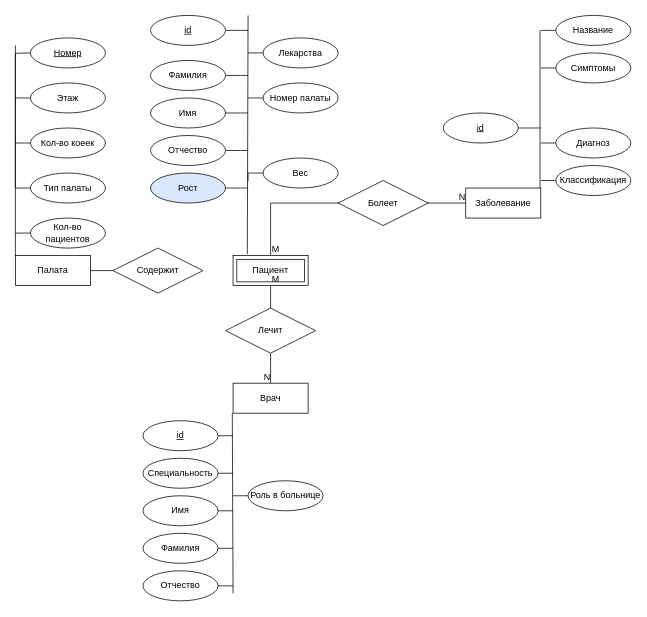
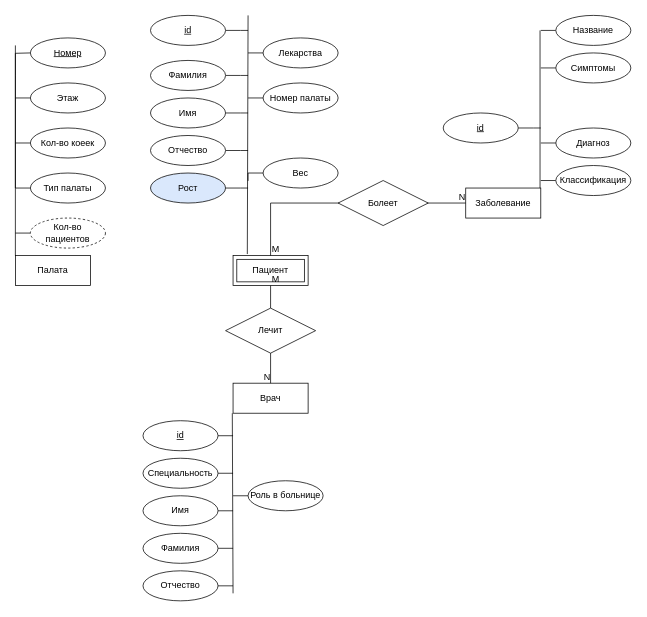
  <mxCell id="0" />
  <mxCell id="1" parent="0" />
  <mxCell id="2" value="Пациент" style="shape=ext;margin=3;double=1;whiteSpace=wrap;html=1;align=center;" parent="1" vertex="1"><mxGeometry x="310" y="340" width="100" height="40" as="geometry" /></mxCell>
  <mxCell id="3" value="Палата" style="whiteSpace=wrap;html=1;align=center;" parent="1" vertex="1"><mxGeometry x="20" y="340" width="100" height="40" as="geometry" /></mxCell>
  <mxCell id="4" value="Врач" style="whiteSpace=wrap;html=1;align=center;" parent="1" vertex="1"><mxGeometry x="310" y="510" width="100" height="40" as="geometry" /></mxCell>
  <mxCell id="5" value="Заболевание" style="whiteSpace=wrap;html=1;align=center;" parent="1" vertex="1"><mxGeometry x="620" y="250" width="100" height="40" as="geometry" /></mxCell>
  <mxCell id="6" value="" style="endArrow=none;html=1;rounded=0;entryX=0.5;entryY=0;entryDx=0;entryDy=0;exitX=0.5;exitY=1;exitDx=0;exitDy=0;" parent="1" source="2" target="4" edge="1"><mxGeometry relative="1" as="geometry"><mxPoint x="320" y="370" as="sourcePoint" /><mxPoint x="480" y="370" as="targetPoint" /></mxGeometry></mxCell>
  <mxCell id="7" value="M" style="resizable=0;html=1;align=left;verticalAlign=bottom;" parent="6" connectable="0" vertex="1"><mxGeometry x="-1" relative="1" as="geometry" /></mxCell>
  <mxCell id="8" value="N" style="resizable=0;html=1;align=right;verticalAlign=bottom;" parent="6" connectable="0" vertex="1"><mxGeometry x="1" relative="1" as="geometry" /></mxCell>
  <mxCell id="9" value="Лечит" style="shape=rhombus;perimeter=rhombusPerimeter;whiteSpace=wrap;html=1;align=center;" parent="1" vertex="1"><mxGeometry x="300" y="410" width="120" height="60" as="geometry" /></mxCell>
- <mxCell id="10" value="Содержит" style="shape=rhombus;perimeter=rhombusPerimeter;whiteSpace=wrap;html=1;align=center;" parent="1" vertex="1"><mxGeometry x="150" y="330" width="120" height="60" as="geometry" /></mxCell>
- <mxCell id="11" value="" style="endArrow=none;html=1;rounded=0;exitX=1;exitY=0.5;exitDx=0;exitDy=0;entryX=0;entryY=0.5;entryDx=0;entryDy=0;" parent="1" source="3" target="10" edge="1"><mxGeometry relative="1" as="geometry"><mxPoint x="120" y="360" as="sourcePoint" /><mxPoint x="310" y="360" as="targetPoint" /></mxGeometry></mxCell>
  <mxCell id="12" value="" style="endArrow=none;html=1;rounded=0;entryX=0;entryY=0.5;entryDx=0;entryDy=0;exitX=0.5;exitY=0;exitDx=0;exitDy=0;" parent="1" source="2" target="5" edge="1"><mxGeometry relative="1" as="geometry"><mxPoint x="320" y="370" as="sourcePoint" /><mxPoint x="480" y="370" as="targetPoint" /><Array as="points"><mxPoint x="360" y="270" /></Array></mxGeometry></mxCell>
  <mxCell id="13" value="M" style="resizable=0;html=1;align=left;verticalAlign=bottom;" parent="12" connectable="0" vertex="1"><mxGeometry x="-1" relative="1" as="geometry" /></mxCell>
  <mxCell id="14" value="N" style="resizable=0;html=1;align=right;verticalAlign=bottom;" parent="12" connectable="0" vertex="1"><mxGeometry x="1" relative="1" as="geometry" /></mxCell>
  <mxCell id="15" value="Болеет" style="shape=rhombus;perimeter=rhombusPerimeter;whiteSpace=wrap;html=1;align=center;" parent="1" vertex="1"><mxGeometry x="450" y="240" width="120" height="60" as="geometry" /></mxCell>
  <mxCell id="16" value="" style="endArrow=none;html=1;rounded=0;entryX=0.19;entryY=-0.05;entryDx=0;entryDy=0;entryPerimeter=0;" parent="1" target="2" edge="1"><mxGeometry relative="1" as="geometry"><mxPoint x="330" y="20" as="sourcePoint" /><mxPoint x="300" y="280" as="targetPoint" /></mxGeometry></mxCell>
  <mxCell id="17" value="" style="endArrow=none;html=1;rounded=0;entryX=0.25;entryY=0;entryDx=0;entryDy=0;" parent="1" edge="1"><mxGeometry relative="1" as="geometry"><mxPoint x="20" y="60" as="sourcePoint" /><mxPoint x="20" y="340" as="targetPoint" /></mxGeometry></mxCell>
  <mxCell id="18" value="" style="endArrow=none;html=1;rounded=0;" parent="1" edge="1"><mxGeometry relative="1" as="geometry"><mxPoint x="309" y="550" as="sourcePoint" /><mxPoint x="310" y="790" as="targetPoint" /></mxGeometry></mxCell>
  <mxCell id="19" value="" style="endArrow=none;html=1;rounded=0;entryX=0.25;entryY=0;entryDx=0;entryDy=0;" parent="1" edge="1"><mxGeometry relative="1" as="geometry"><mxPoint x="719" y="40" as="sourcePoint" /><mxPoint x="719" y="250" as="targetPoint" /></mxGeometry></mxCell>
  <mxCell id="20" style="edgeStyle=orthogonalEdgeStyle;rounded=0;orthogonalLoop=1;jettySize=auto;html=1;exitX=0;exitY=0.5;exitDx=0;exitDy=0;endArrow=none;endFill=0;" parent="1" edge="1"><mxGeometry relative="1" as="geometry"><mxPoint x="20" y="130" as="targetPoint" /><mxPoint x="40" y="70" as="sourcePoint" /></mxGeometry></mxCell>
  <mxCell id="21" style="edgeStyle=orthogonalEdgeStyle;rounded=0;orthogonalLoop=1;jettySize=auto;html=1;exitX=0;exitY=0.5;exitDx=0;exitDy=0;endArrow=none;endFill=0;" parent="1" source="22" edge="1"><mxGeometry relative="1" as="geometry"><mxPoint x="20" y="190" as="targetPoint" /></mxGeometry></mxCell>
  <mxCell id="22" value="Этаж" style="ellipse;whiteSpace=wrap;html=1;align=center;" parent="1" vertex="1"><mxGeometry x="40" y="110" width="100" height="40" as="geometry" /></mxCell>
  <mxCell id="23" style="edgeStyle=orthogonalEdgeStyle;rounded=0;orthogonalLoop=1;jettySize=auto;html=1;endArrow=none;endFill=0;" parent="1" source="24" edge="1"><mxGeometry relative="1" as="geometry"><mxPoint x="20" y="250" as="targetPoint" /></mxGeometry></mxCell>
  <mxCell id="24" value="Кол-во коеек" style="ellipse;whiteSpace=wrap;html=1;align=center;" parent="1" vertex="1"><mxGeometry x="40" y="170" width="100" height="40" as="geometry" /></mxCell>
  <mxCell id="25" style="edgeStyle=orthogonalEdgeStyle;rounded=0;orthogonalLoop=1;jettySize=auto;html=1;endArrow=none;endFill=0;" edge="1" parent="1" source="26"><mxGeometry relative="1" as="geometry"><mxPoint x="20" y="310" as="targetPoint" /></mxGeometry></mxCell>
- <mxCell id="26" value="Кол-во пациентов" style="ellipse;whiteSpace=wrap;html=1;align=center;" parent="1" vertex="1"><mxGeometry x="40" y="290" width="100" height="40" as="geometry" /></mxCell>
+ <mxCell id="26" value="Кол-во пациентов" style="ellipse;whiteSpace=wrap;html=1;align=center;dashed=1;" parent="1" vertex="1"><mxGeometry x="40" y="290" width="100" height="40" as="geometry" /></mxCell>
  <mxCell id="27" style="edgeStyle=orthogonalEdgeStyle;rounded=0;orthogonalLoop=1;jettySize=auto;html=1;endArrow=none;endFill=0;" parent="1" source="28" edge="1"><mxGeometry relative="1" as="geometry"><mxPoint x="330" y="40" as="targetPoint" /></mxGeometry></mxCell>
  <mxCell id="28" value="id" style="ellipse;whiteSpace=wrap;html=1;align=center;fontStyle=4;" parent="1" vertex="1"><mxGeometry x="200" y="20" width="100" height="40" as="geometry" /></mxCell>
  <mxCell id="29" style="edgeStyle=orthogonalEdgeStyle;rounded=0;orthogonalLoop=1;jettySize=auto;html=1;endArrow=none;endFill=0;" parent="1" source="30" edge="1"><mxGeometry relative="1" as="geometry"><mxPoint x="330" y="100" as="targetPoint" /></mxGeometry></mxCell>
  <mxCell id="30" value="Фамилия" style="ellipse;whiteSpace=wrap;html=1;align=center;" parent="1" vertex="1"><mxGeometry x="200" width="100" height="40" as="geometry" y="80" /></mxCell>
  <mxCell id="31" style="edgeStyle=orthogonalEdgeStyle;rounded=0;orthogonalLoop=1;jettySize=auto;html=1;endArrow=none;endFill=0;" parent="1" source="32" edge="1"><mxGeometry relative="1" as="geometry"><mxPoint x="330" y="150" as="targetPoint" /></mxGeometry></mxCell>
  <mxCell id="32" value="Имя" style="ellipse;whiteSpace=wrap;html=1;align=center;" parent="1" vertex="1"><mxGeometry x="200" y="130" width="100" height="40" as="geometry" /></mxCell>
  <mxCell id="33" style="edgeStyle=orthogonalEdgeStyle;rounded=0;orthogonalLoop=1;jettySize=auto;html=1;endArrow=none;endFill=0;" parent="1" source="34" edge="1"><mxGeometry relative="1" as="geometry"><mxPoint x="330" y="200" as="targetPoint" /></mxGeometry></mxCell>
  <mxCell id="34" value="Отчество" style="ellipse;whiteSpace=wrap;html=1;align=center;" parent="1" vertex="1"><mxGeometry x="200" y="180" width="100" height="40" as="geometry" /></mxCell>
  <mxCell id="35" style="edgeStyle=orthogonalEdgeStyle;rounded=0;orthogonalLoop=1;jettySize=auto;html=1;endArrow=none;endFill=0;" parent="1" edge="1"><mxGeometry relative="1" as="geometry"><mxPoint x="720" y="40" as="targetPoint" /><mxPoint x="740" y="40" as="sourcePoint" /></mxGeometry></mxCell>
  <mxCell id="36" style="edgeStyle=orthogonalEdgeStyle;rounded=0;orthogonalLoop=1;jettySize=auto;html=1;endArrow=none;endFill=0;" parent="1" source="37" edge="1"><mxGeometry relative="1" as="geometry"><mxPoint x="720" y="90" as="targetPoint" /></mxGeometry></mxCell>
  <mxCell id="37" value="Симптомы" style="ellipse;whiteSpace=wrap;html=1;align=center;" parent="1" vertex="1"><mxGeometry x="740" y="70" width="100" height="40" as="geometry" /></mxCell>
  <mxCell id="38" style="edgeStyle=orthogonalEdgeStyle;rounded=0;orthogonalLoop=1;jettySize=auto;html=1;endArrow=none;endFill=0;" parent="1" source="39" edge="1"><mxGeometry relative="1" as="geometry"><mxPoint x="720" y="190" as="targetPoint" /></mxGeometry></mxCell>
  <mxCell id="39" value="Диагноз" style="ellipse;whiteSpace=wrap;html=1;align=center;" parent="1" vertex="1"><mxGeometry x="740" y="170" width="100" height="40" as="geometry" /></mxCell>
  <mxCell id="40" style="edgeStyle=orthogonalEdgeStyle;rounded=0;orthogonalLoop=1;jettySize=auto;html=1;endArrow=none;endFill=0;" parent="1" source="41" edge="1"><mxGeometry relative="1" as="geometry"><mxPoint x="720" y="240" as="targetPoint" /></mxGeometry></mxCell>
  <mxCell id="41" value="Классификация" style="ellipse;whiteSpace=wrap;html=1;align=center;" parent="1" vertex="1"><mxGeometry x="740" y="220" width="100" height="40" as="geometry" /></mxCell>
  <mxCell id="42" style="edgeStyle=orthogonalEdgeStyle;rounded=0;orthogonalLoop=1;jettySize=auto;html=1;endArrow=none;endFill=0;" parent="1" source="43" edge="1"><mxGeometry relative="1" as="geometry"><mxPoint x="310" y="580" as="targetPoint" /></mxGeometry></mxCell>
  <mxCell id="43" value="id" style="ellipse;whiteSpace=wrap;html=1;align=center;fontStyle=4;" parent="1" vertex="1"><mxGeometry x="190" y="560" width="100" height="40" as="geometry" /></mxCell>
  <mxCell id="44" style="edgeStyle=orthogonalEdgeStyle;rounded=0;orthogonalLoop=1;jettySize=auto;html=1;endArrow=none;endFill=0;" parent="1" source="45" edge="1"><mxGeometry relative="1" as="geometry"><mxPoint x="310" y="630" as="targetPoint" /></mxGeometry></mxCell>
  <mxCell id="45" value="Специальность" style="ellipse;whiteSpace=wrap;html=1;align=center;" parent="1" vertex="1"><mxGeometry x="190" y="610" width="100" height="40" as="geometry" /></mxCell>
  <mxCell id="46" style="edgeStyle=orthogonalEdgeStyle;rounded=0;orthogonalLoop=1;jettySize=auto;html=1;endArrow=none;endFill=0;" parent="1" source="47" edge="1"><mxGeometry relative="1" as="geometry"><mxPoint x="310" y="680" as="targetPoint" /></mxGeometry></mxCell>
  <mxCell id="47" value="Имя" style="ellipse;whiteSpace=wrap;html=1;align=center;" parent="1" vertex="1"><mxGeometry x="190" y="660" width="100" height="40" as="geometry" /></mxCell>
  <mxCell id="48" style="edgeStyle=orthogonalEdgeStyle;rounded=0;orthogonalLoop=1;jettySize=auto;html=1;endArrow=none;endFill=0;" parent="1" source="49" edge="1"><mxGeometry relative="1" as="geometry"><mxPoint x="310" y="730" as="targetPoint" /></mxGeometry></mxCell>
  <mxCell id="49" value="Фамилия" style="ellipse;whiteSpace=wrap;html=1;align=center;" parent="1" vertex="1"><mxGeometry x="190" y="710" width="100" height="40" as="geometry" /></mxCell>
  <mxCell id="50" style="edgeStyle=orthogonalEdgeStyle;rounded=0;orthogonalLoop=1;jettySize=auto;html=1;endArrow=none;endFill=0;" parent="1" source="51" edge="1"><mxGeometry relative="1" as="geometry"><mxPoint x="310" y="780" as="targetPoint" /></mxGeometry></mxCell>
  <mxCell id="51" value="Отчество" style="ellipse;whiteSpace=wrap;html=1;align=center;" parent="1" vertex="1"><mxGeometry x="190" y="760" width="100" height="40" as="geometry" /></mxCell>
  <mxCell id="52" style="edgeStyle=orthogonalEdgeStyle;rounded=0;orthogonalLoop=1;jettySize=auto;html=1;endArrow=none;endFill=0;" parent="1" source="53" edge="1"><mxGeometry relative="1" as="geometry"><mxPoint x="330" y="130" as="targetPoint" /></mxGeometry></mxCell>
  <mxCell id="53" value="Номер палаты" style="ellipse;whiteSpace=wrap;html=1;align=center;" parent="1" vertex="1"><mxGeometry x="350" y="110" width="100" height="40" as="geometry" /></mxCell>
  <mxCell id="54" style="edgeStyle=orthogonalEdgeStyle;rounded=0;orthogonalLoop=1;jettySize=auto;html=1;endArrow=none;endFill=0;" parent="1" source="55" edge="1"><mxGeometry relative="1" as="geometry"><mxPoint x="20" y="250" as="targetPoint" /></mxGeometry></mxCell>
  <mxCell id="55" value="Тип палаты" style="ellipse;whiteSpace=wrap;html=1;align=center;" parent="1" vertex="1"><mxGeometry x="40" y="230" width="100" height="40" as="geometry" /></mxCell>
  <mxCell id="56" value="Номер" style="ellipse;whiteSpace=wrap;html=1;align=center;fontStyle=4;" parent="1" vertex="1"><mxGeometry x="40" y="50" width="100" height="40" as="geometry" /></mxCell>
  <mxCell id="57" style="edgeStyle=orthogonalEdgeStyle;rounded=0;orthogonalLoop=1;jettySize=auto;html=1;endArrow=none;endFill=0;" parent="1" source="58" edge="1"><mxGeometry relative="1" as="geometry"><mxPoint x="330" y="250" as="targetPoint" /></mxGeometry></mxCell>
  <mxCell id="58" value="Рост" style="ellipse;whiteSpace=wrap;html=1;align=center;fillColor=#dae8fc;" parent="1" vertex="1"><mxGeometry x="200" y="230" width="100" height="40" as="geometry" /></mxCell>
  <mxCell id="59" style="edgeStyle=orthogonalEdgeStyle;rounded=0;orthogonalLoop=1;jettySize=auto;html=1;endArrow=none;endFill=0;" parent="1" source="60" edge="1"><mxGeometry relative="1" as="geometry"><mxPoint x="330" y="240" as="targetPoint" /></mxGeometry></mxCell>
  <mxCell id="60" value="Вес" style="ellipse;whiteSpace=wrap;html=1;align=center;" parent="1" vertex="1"><mxGeometry x="350" y="210" width="100" height="40" as="geometry" /></mxCell>
  <mxCell id="61" style="edgeStyle=orthogonalEdgeStyle;rounded=0;orthogonalLoop=1;jettySize=auto;html=1;endArrow=none;endFill=0;" parent="1" source="62" edge="1"><mxGeometry relative="1" as="geometry"><mxPoint x="310" y="660" as="targetPoint" /></mxGeometry></mxCell>
  <mxCell id="62" value="Роль в больнице" style="ellipse;whiteSpace=wrap;html=1;align=center;" parent="1" vertex="1"><mxGeometry x="330" y="640" width="100" height="40" as="geometry" /></mxCell>
  <mxCell id="63" style="edgeStyle=orthogonalEdgeStyle;rounded=0;orthogonalLoop=1;jettySize=auto;html=1;endArrow=none;endFill=0;" parent="1" source="64" edge="1"><mxGeometry relative="1" as="geometry"><mxPoint x="720" y="170" as="targetPoint" /></mxGeometry></mxCell>
  <mxCell id="64" value="id" style="ellipse;whiteSpace=wrap;html=1;align=center;fontStyle=4;" parent="1" vertex="1"><mxGeometry x="590" y="150" width="100" height="40" as="geometry" /></mxCell>
  <mxCell id="65" value="Название" style="ellipse;whiteSpace=wrap;html=1;align=center;" parent="1" vertex="1"><mxGeometry x="740" y="20" width="100" height="40" as="geometry" /></mxCell>
  <mxCell id="66" style="edgeStyle=orthogonalEdgeStyle;rounded=0;orthogonalLoop=1;jettySize=auto;html=1;endArrow=none;endFill=0;" edge="1" parent="1" source="67"><mxGeometry relative="1" as="geometry"><mxPoint x="330" y="70" as="targetPoint" /></mxGeometry></mxCell>
  <mxCell id="67" value="Лекарства" style="ellipse;whiteSpace=wrap;html=1;align=center;" vertex="1" parent="1"><mxGeometry x="350" y="50" width="100" height="40" as="geometry" /></mxCell>
